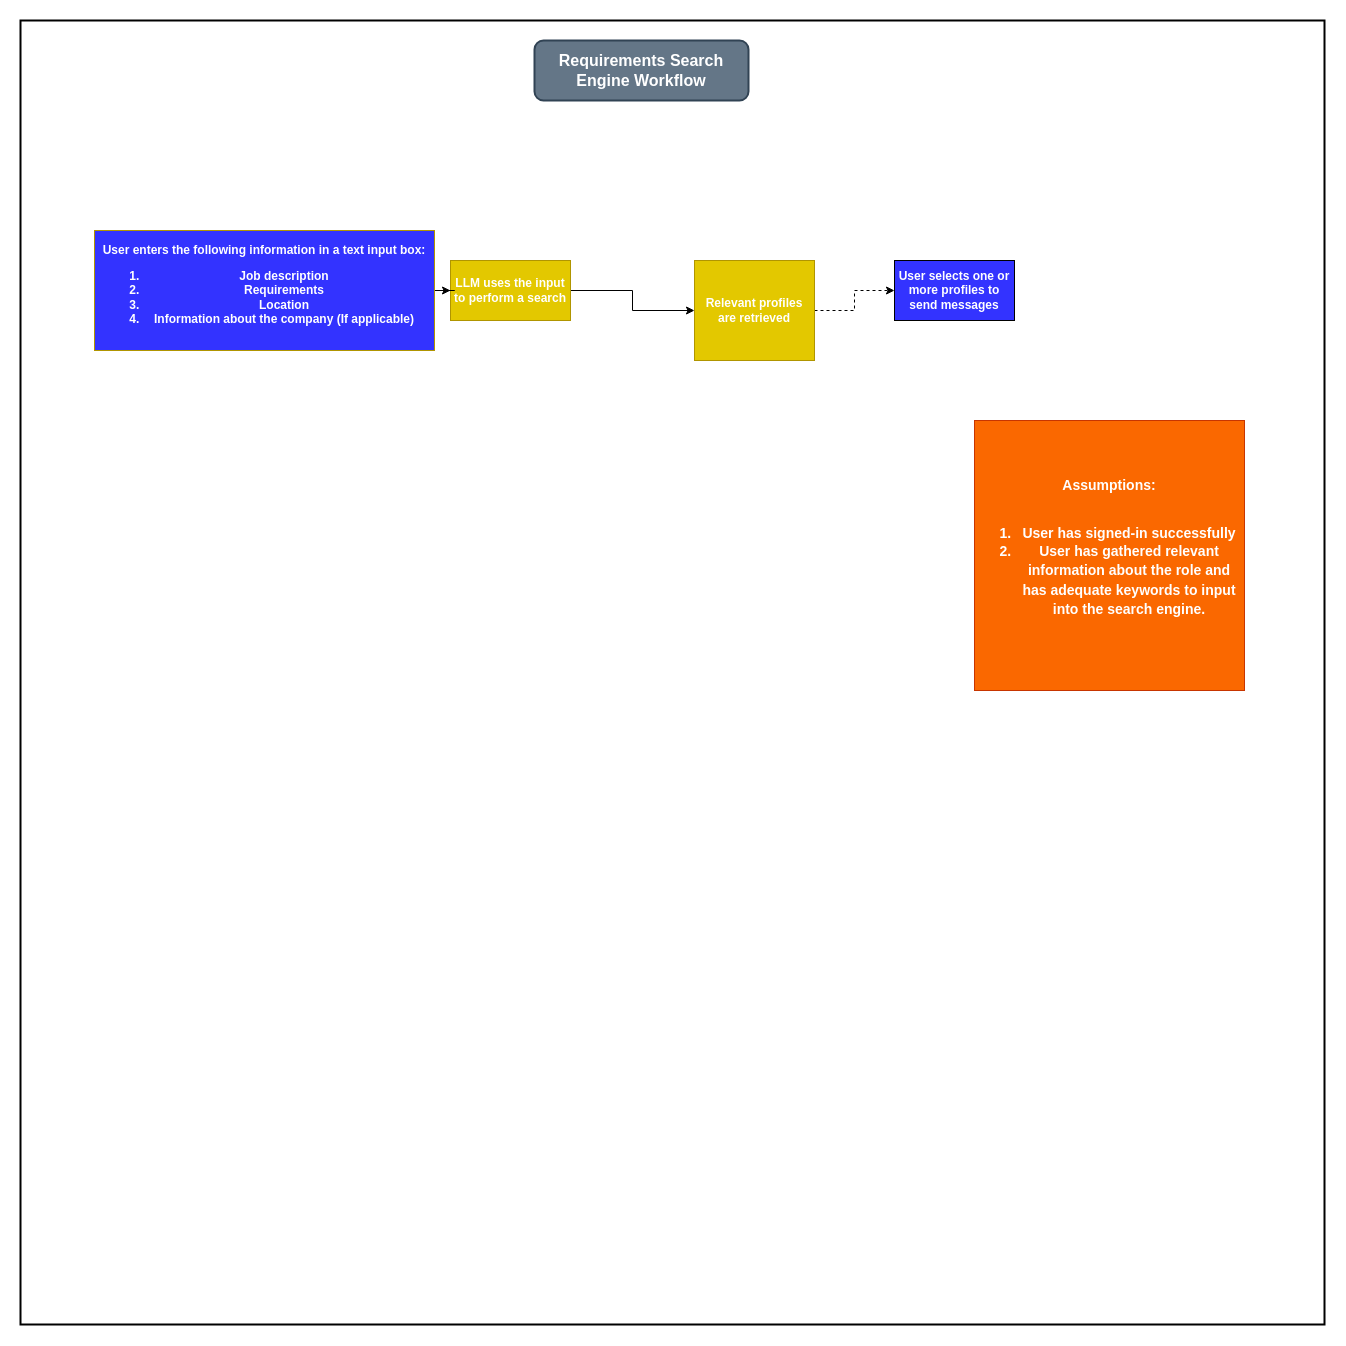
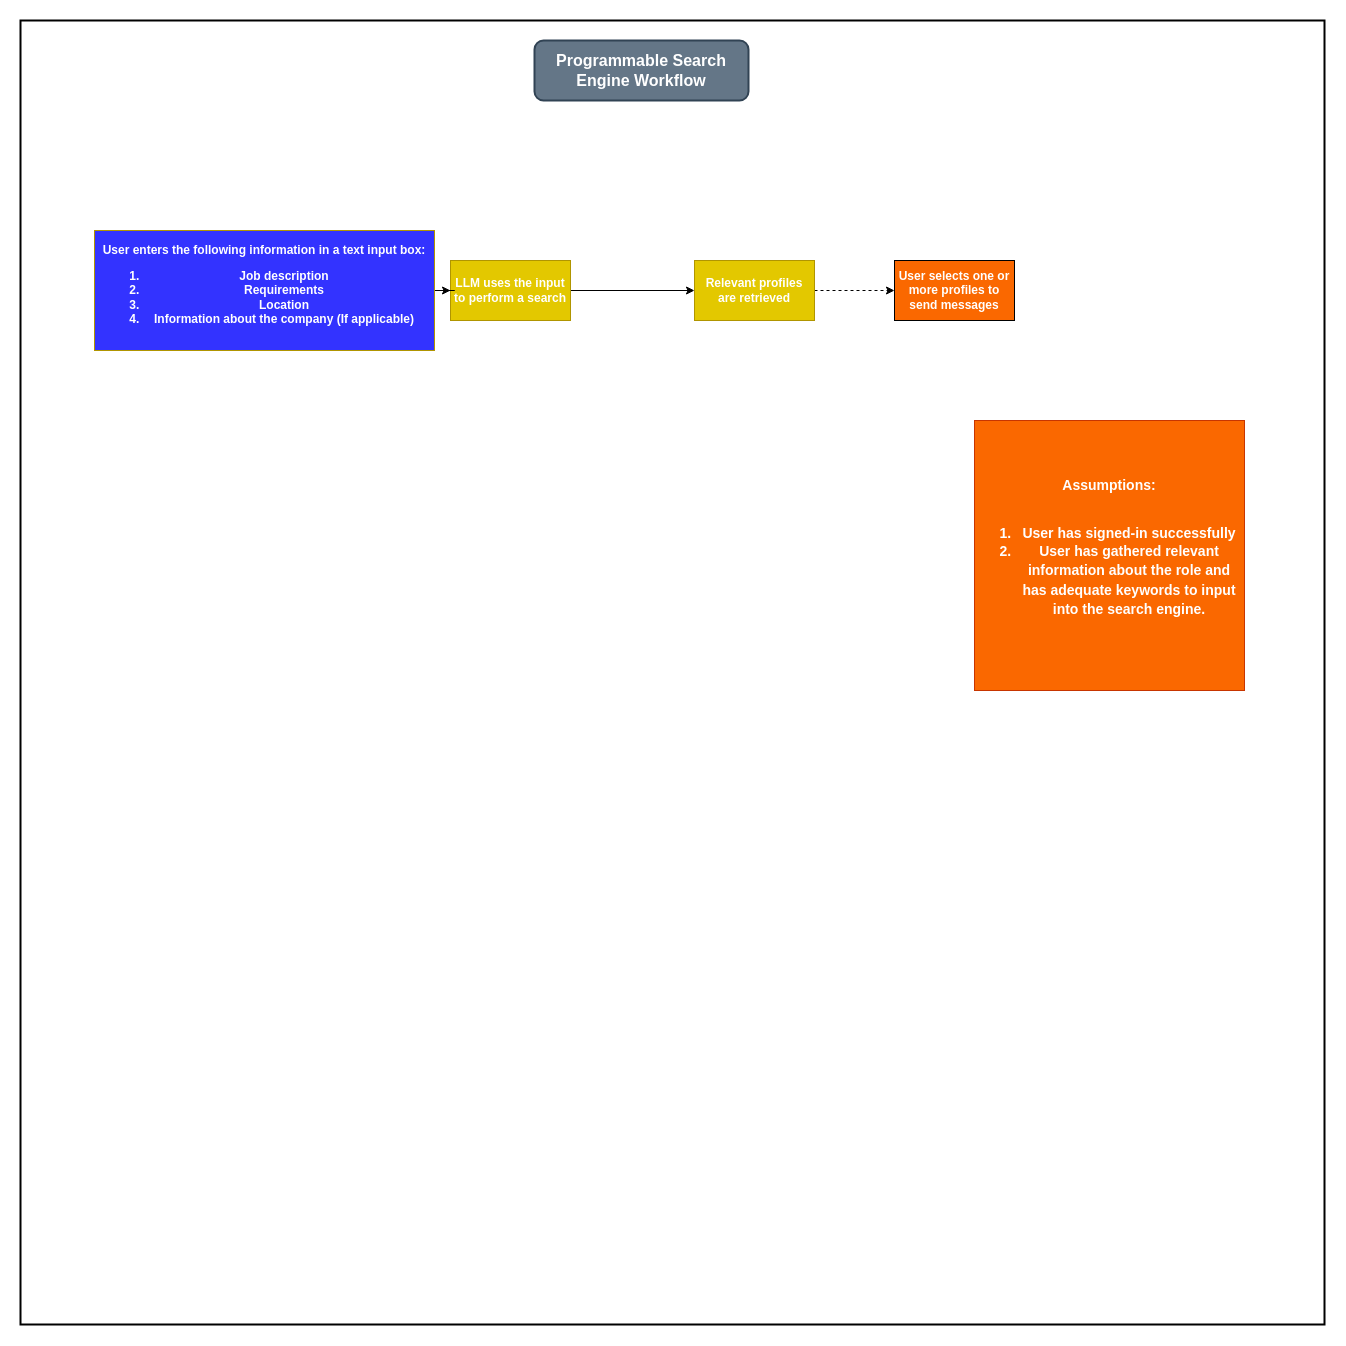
  <mxCell id="0" />
  <mxCell id="1" parent="0" />
  <mxCell id="2" value="" style="whiteSpace=wrap;html=1;aspect=fixed;fontColor=#FFFFFF;fillColor=none;strokeWidth=2;" vertex="1" parent="1"><mxGeometry x="20" y="20" width="1304" height="1304" as="geometry" /></mxCell>
  <mxCell id="3" style="edgeStyle=orthogonalEdgeStyle;rounded=0;orthogonalLoop=1;jettySize=auto;html=1;entryX=0;entryY=0.5;entryDx=0;entryDy=0;fontColor=#FFFFFF;" edge="1" parent="1" source="4" target="6"><mxGeometry relative="1" as="geometry" /></mxCell>
  <mxCell id="4" value="LLM uses the input to perform a search" style="rounded=0;whiteSpace=wrap;html=1;fillColor=#e3c800;strokeColor=#B09500;fontColor=#ffffff;fontStyle=1" vertex="1" parent="1"><mxGeometry x="450" y="260" width="120" height="60" as="geometry" /></mxCell>
  <mxCell id="5" style="edgeStyle=orthogonalEdgeStyle;rounded=0;orthogonalLoop=1;jettySize=auto;html=1;entryX=0;entryY=0.5;entryDx=0;entryDy=0;fontColor=#FFFFFF;dashed=1;" edge="1" parent="1" source="6" target="9"><mxGeometry relative="1" as="geometry" /></mxCell>
- <mxCell id="6" value="Relevant profiles are retrieved" style="rounded=0;whiteSpace=wrap;html=1;fillColor=#e3c800;strokeColor=#B09500;fontColor=#ffffff;fontStyle=1" vertex="1" parent="1"><mxGeometry x="694" y="260" width="120" height="100" as="geometry" /></mxCell>
+ <mxCell id="6" value="Relevant profiles are retrieved" style="rounded=0;whiteSpace=wrap;html=1;fillColor=#e3c800;strokeColor=#B09500;fontColor=#ffffff;fontStyle=1" vertex="1" parent="1"><mxGeometry x="694" y="260" width="120" height="60" as="geometry" /></mxCell>
  <mxCell id="7" style="edgeStyle=orthogonalEdgeStyle;rounded=0;orthogonalLoop=1;jettySize=auto;html=1;entryX=0;entryY=0.5;entryDx=0;entryDy=0;fontColor=#FFFFFF;" edge="1" parent="1" source="8" target="4"><mxGeometry relative="1" as="geometry" /></mxCell>
  <mxCell id="8" value="User enters the following information in a text input box:&lt;br&gt;&lt;ol&gt;&lt;li&gt;Job description&lt;/li&gt;&lt;li&gt;Requirements&lt;/li&gt;&lt;li&gt;Location&lt;/li&gt;&lt;li&gt;Information about the company (If applicable)&lt;/li&gt;&lt;/ol&gt;" style="rounded=0;whiteSpace=wrap;html=1;strokeColor=#B09500;fontColor=#ffffff;fillColor=#3333FF;fontStyle=1" vertex="1" parent="1"><mxGeometry x="94" y="230" width="340" height="120" as="geometry" /></mxCell>
- <mxCell id="9" value="User selects one or more profiles to send messages" style="rounded=0;whiteSpace=wrap;html=1;fillColor=#3333FF;fontColor=#FFFFFF;fontStyle=1" vertex="1" parent="1"><mxGeometry x="894" y="260" width="120" height="60" as="geometry" /></mxCell>
+ <mxCell id="9" value="User selects one or more profiles to send messages" style="rounded=0;whiteSpace=wrap;html=1;fillColor=#fa6800;fontColor=#FFFFFF;fontStyle=1;" vertex="1" parent="1"><mxGeometry x="894" y="260" width="120" height="60" as="geometry" /></mxCell>
  <mxCell id="10" value="&lt;font style=&quot;font-size: 14px&quot;&gt;Assumptions:&lt;br&gt;&lt;br&gt;&lt;/font&gt;&lt;ol style=&quot;font-size: 14px&quot;&gt;&lt;li&gt;&lt;font style=&quot;font-size: 14px&quot;&gt;User has signed-in successfully&lt;/font&gt;&lt;/li&gt;&lt;li style=&quot;line-height: 140%&quot;&gt;&lt;font style=&quot;font-size: 14px&quot;&gt;User has gathered relevant information about the role and has adequate keywords to input into the search engine.&lt;/font&gt;&lt;/li&gt;&lt;/ol&gt;" style="whiteSpace=wrap;html=1;aspect=fixed;align=center;fillColor=#fa6800;strokeColor=#C73500;fontStyle=1;fontColor=#ffffff;" vertex="1" parent="1"><mxGeometry x="974" y="420" width="270" height="270" as="geometry" /></mxCell>
- <mxCell id="11" value="Requirements Search Engine Workflow" style="rounded=1;whiteSpace=wrap;html=1;strokeWidth=2;fillColor=#647687;fontColor=#ffffff;strokeColor=#314354;fontStyle=1;fontSize=16;" vertex="1" parent="1"><mxGeometry x="534" y="40" width="214" height="60" as="geometry" /></mxCell>
+ <mxCell id="11" value="Programmable Search Engine Workflow" style="rounded=1;whiteSpace=wrap;html=1;strokeWidth=2;fillColor=#647687;fontColor=#ffffff;strokeColor=#314354;fontStyle=1;fontSize=16;" vertex="1" parent="1"><mxGeometry x="534" y="40" width="214" height="60" as="geometry" /></mxCell>
